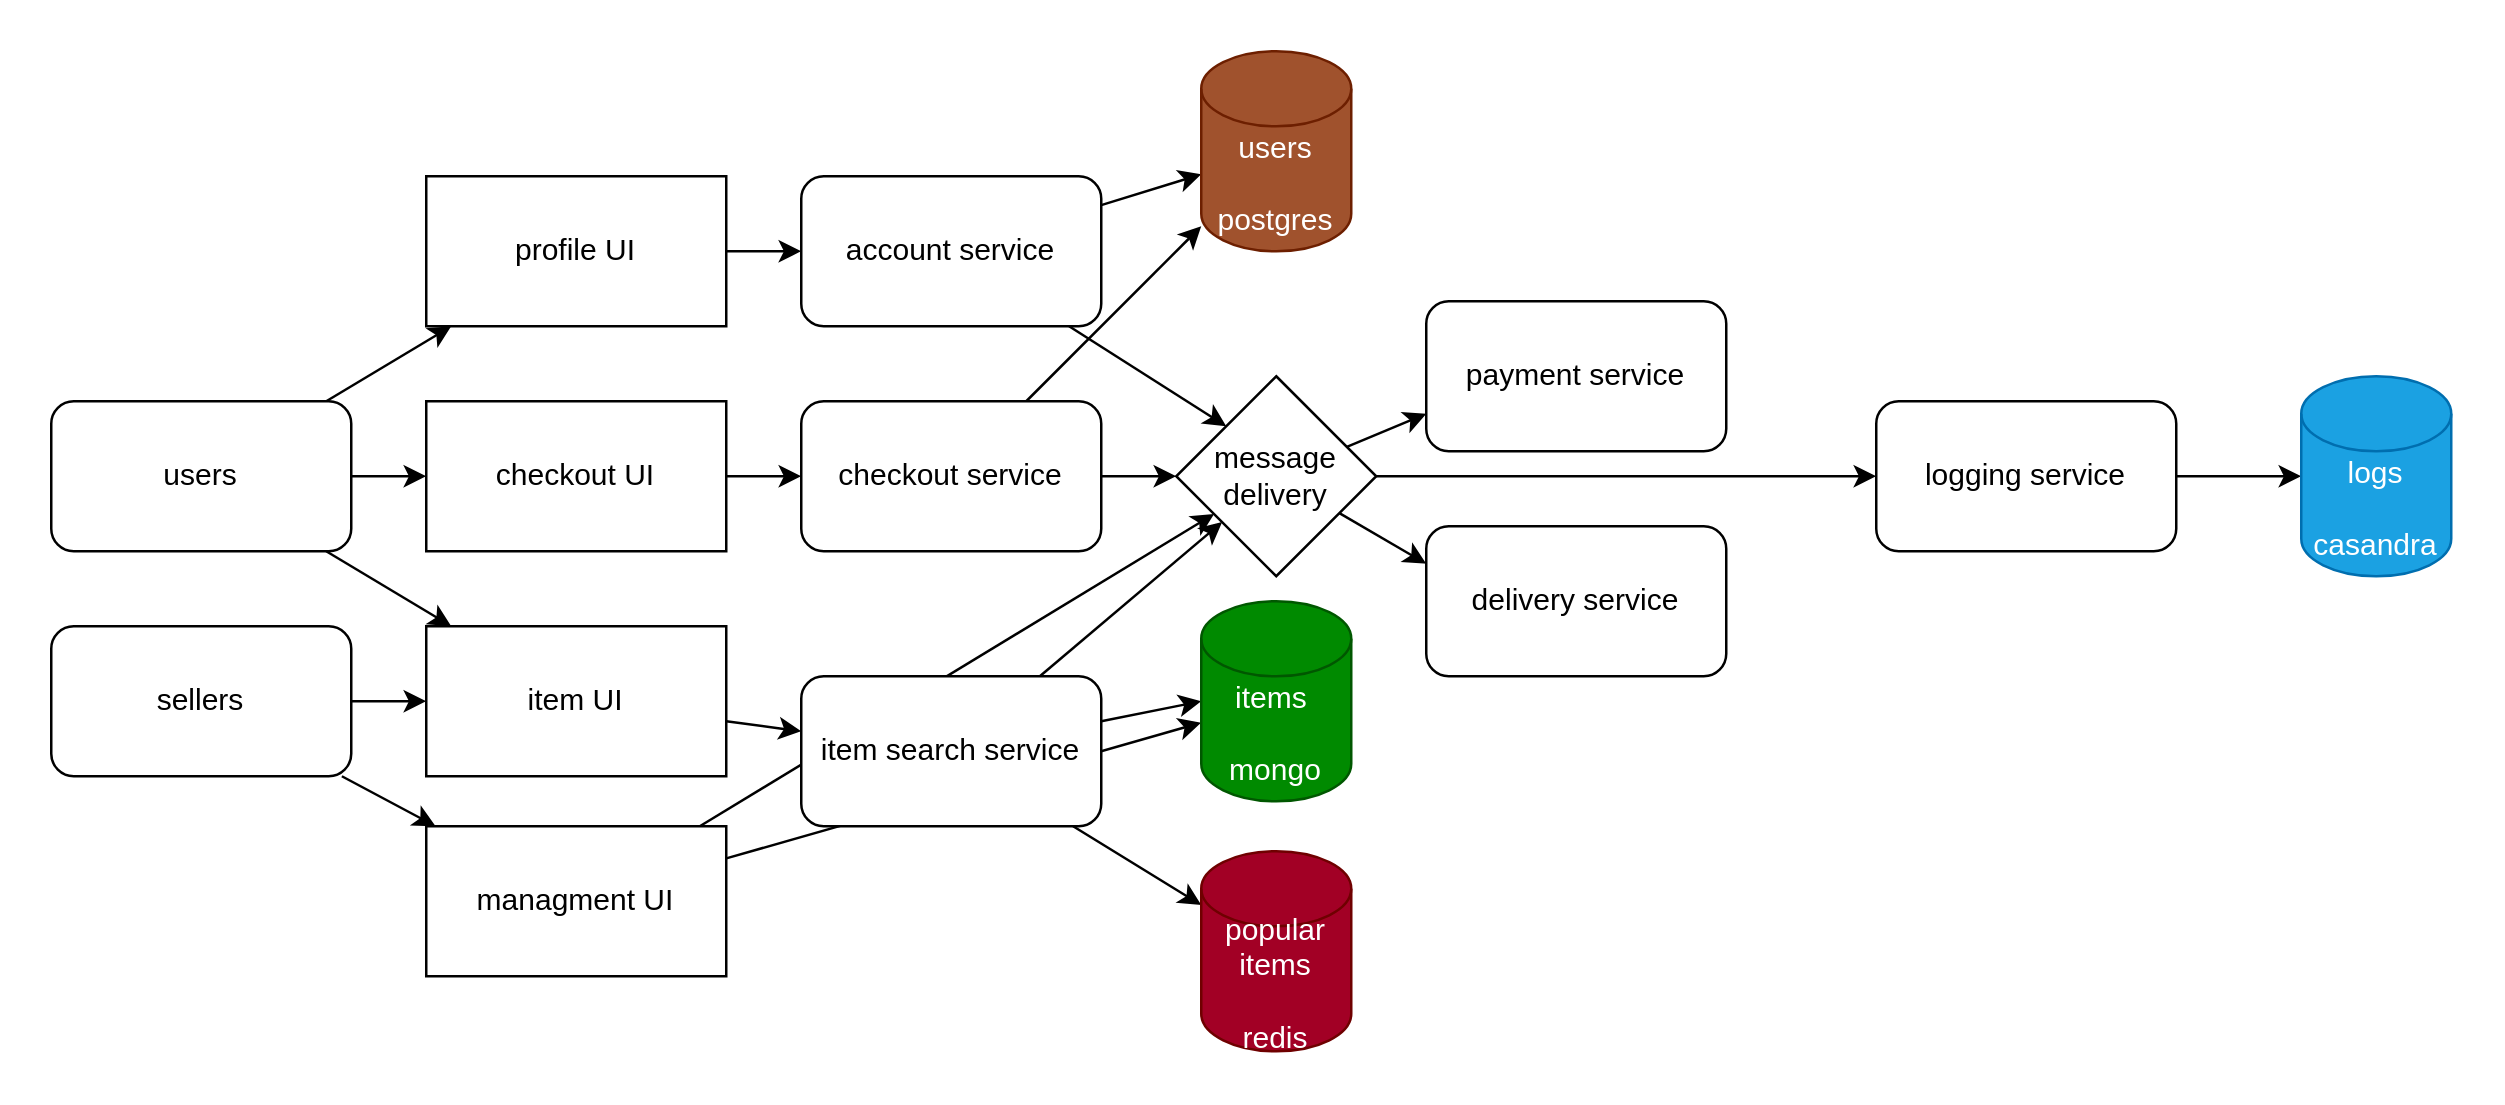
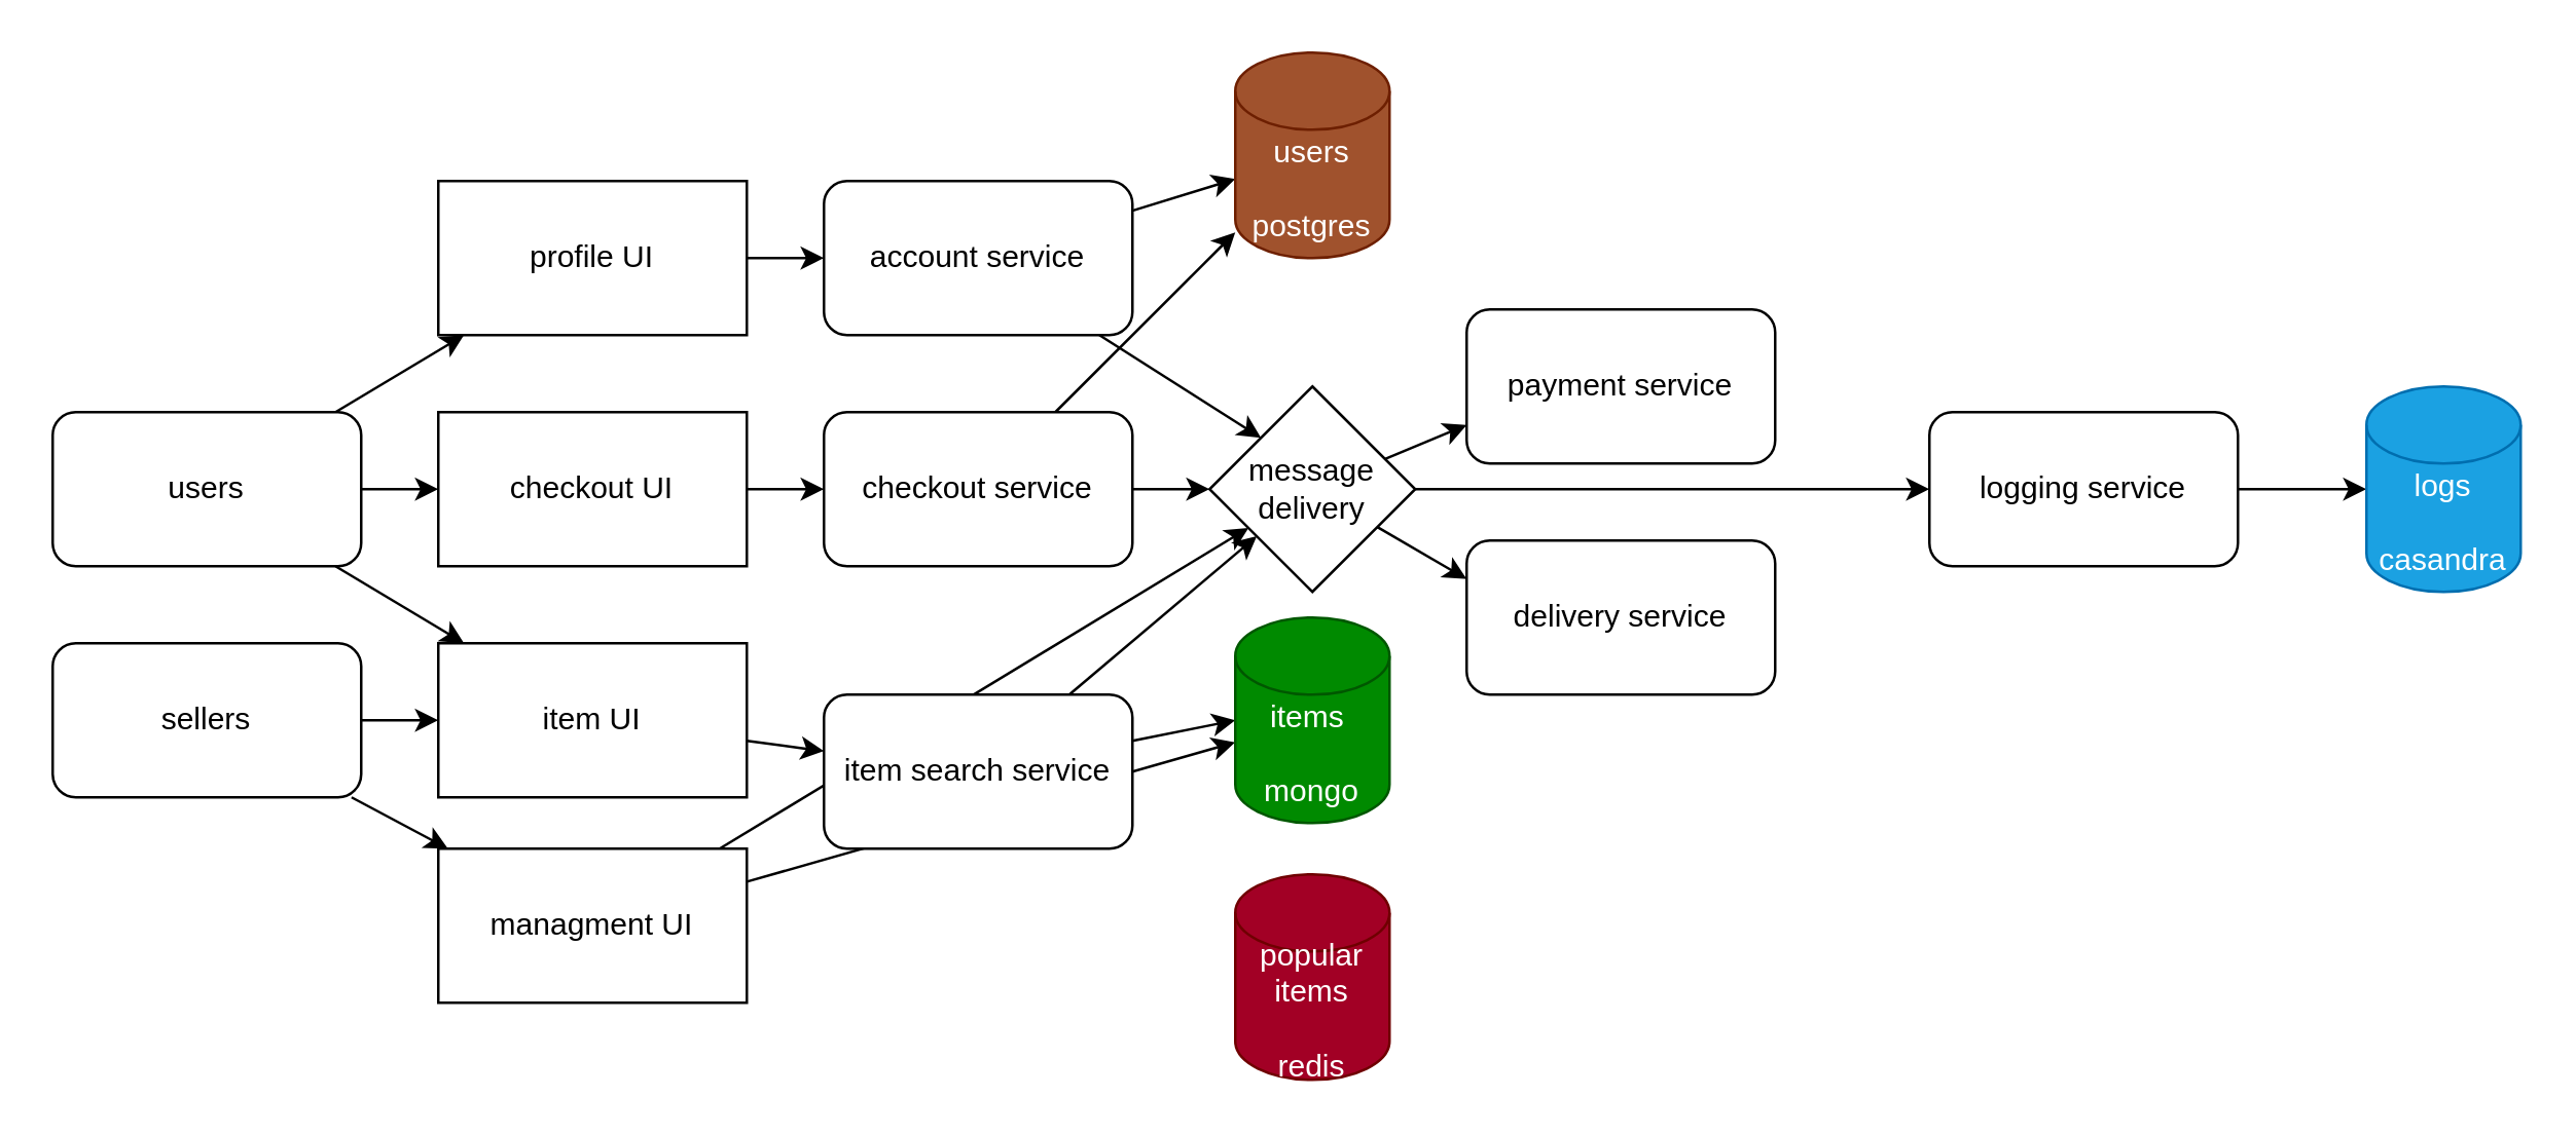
  <mxCell id="0" />
  <mxCell id="1" parent="0" />
  <mxCell id="2" value="" style="edgeStyle=none;html=1;" edge="1" parent="1" source="5" target="14"><mxGeometry relative="1" as="geometry" /></mxCell>
  <mxCell id="3" style="edgeStyle=none;html=1;" edge="1" parent="1" source="5" target="12"><mxGeometry relative="1" as="geometry" /></mxCell>
  <mxCell id="4" style="edgeStyle=none;html=1;" edge="1" parent="1" source="5" target="10"><mxGeometry relative="1" as="geometry" /></mxCell>
  <mxCell id="5" value="users" style="rounded=1;whiteSpace=wrap;html=1;" vertex="1" parent="1"><mxGeometry x="20" y="160" width="120" height="60" as="geometry" /></mxCell>
  <mxCell id="6" style="edgeStyle=none;html=1;" edge="1" parent="1" source="8" target="10"><mxGeometry relative="1" as="geometry" /></mxCell>
  <mxCell id="7" style="edgeStyle=none;html=1;" edge="1" parent="1" source="8" target="17"><mxGeometry relative="1" as="geometry" /></mxCell>
  <mxCell id="8" value="sellers" style="rounded=1;whiteSpace=wrap;html=1;" vertex="1" parent="1"><mxGeometry x="20" y="250" width="120" height="60" as="geometry" /></mxCell>
  <mxCell id="9" value="" style="edgeStyle=none;html=1;" edge="1" parent="1" source="10" target="29"><mxGeometry relative="1" as="geometry" /></mxCell>
  <mxCell id="10" value="item UI" style="rounded=0;whiteSpace=wrap;html=1;" vertex="1" parent="1"><mxGeometry x="170" y="250" width="120" height="60" as="geometry" /></mxCell>
  <mxCell id="11" value="" style="edgeStyle=none;html=1;" edge="1" parent="1" source="12" target="23"><mxGeometry relative="1" as="geometry" /></mxCell>
  <mxCell id="12" value="profile UI" style="rounded=0;whiteSpace=wrap;html=1;" vertex="1" parent="1"><mxGeometry x="170" y="70" width="120" height="60" as="geometry" /></mxCell>
  <mxCell id="13" value="" style="edgeStyle=none;html=1;" edge="1" parent="1" source="14" target="20"><mxGeometry relative="1" as="geometry" /></mxCell>
  <mxCell id="14" value="checkout UI" style="rounded=0;whiteSpace=wrap;html=1;" vertex="1" parent="1"><mxGeometry x="170" y="160" width="120" height="60" as="geometry" /></mxCell>
  <mxCell id="15" style="edgeStyle=none;html=1;" edge="1" parent="1" source="17" target="33"><mxGeometry relative="1" as="geometry" /></mxCell>
  <mxCell id="16" style="edgeStyle=none;html=1;" edge="1" parent="1" source="17" target="38"><mxGeometry relative="1" as="geometry" /></mxCell>
  <mxCell id="17" value="managment UI" style="rounded=0;whiteSpace=wrap;html=1;" vertex="1" parent="1"><mxGeometry x="170" y="330" width="120" height="60" as="geometry" /></mxCell>
  <mxCell id="18" value="" style="edgeStyle=none;html=1;" edge="1" parent="1" source="20" target="33"><mxGeometry relative="1" as="geometry" /></mxCell>
  <mxCell id="19" style="edgeStyle=none;html=1;" edge="1" parent="1" source="20" target="37"><mxGeometry relative="1" as="geometry" /></mxCell>
  <mxCell id="20" value="checkout service" style="rounded=1;whiteSpace=wrap;html=1;" vertex="1" parent="1"><mxGeometry x="320" y="160" width="120" height="60" as="geometry" /></mxCell>
  <mxCell id="21" style="edgeStyle=none;html=1;entryX=0;entryY=0;entryDx=0;entryDy=0;" edge="1" parent="1" source="23" target="33"><mxGeometry relative="1" as="geometry" /></mxCell>
  <mxCell id="22" style="edgeStyle=none;html=1;" edge="1" parent="1" source="23" target="37"><mxGeometry relative="1" as="geometry" /></mxCell>
  <mxCell id="23" value="account service" style="rounded=1;whiteSpace=wrap;html=1;" vertex="1" parent="1"><mxGeometry x="320" y="70" width="120" height="60" as="geometry" /></mxCell>
  <mxCell id="24" value="payment service" style="rounded=1;whiteSpace=wrap;html=1;" vertex="1" parent="1"><mxGeometry x="570" y="120" width="120" height="60" as="geometry" /></mxCell>
  <mxCell id="25" value="delivery service" style="rounded=1;whiteSpace=wrap;html=1;" vertex="1" parent="1"><mxGeometry x="570" y="210" width="120" height="60" as="geometry" /></mxCell>
  <mxCell id="26" style="edgeStyle=none;html=1;" edge="1" parent="1" source="29" target="33"><mxGeometry relative="1" as="geometry" /></mxCell>
  <mxCell id="27" style="edgeStyle=none;html=1;entryX=0;entryY=0.5;entryDx=0;entryDy=0;entryPerimeter=0;" edge="1" parent="1" source="29" target="38"><mxGeometry relative="1" as="geometry" /></mxCell>
- <mxCell id="28" style="edgeStyle=none;html=1;" edge="1" parent="1" source="29" target="39"><mxGeometry relative="1" as="geometry" /></mxCell>
  <mxCell id="29" value="item search service" style="rounded=1;whiteSpace=wrap;html=1;" vertex="1" parent="1"><mxGeometry x="320" y="270" width="120" height="60" as="geometry" /></mxCell>
  <mxCell id="30" style="edgeStyle=none;html=1;entryX=0;entryY=0.75;entryDx=0;entryDy=0;" edge="1" parent="1" source="33" target="24"><mxGeometry relative="1" as="geometry" /></mxCell>
  <mxCell id="31" style="edgeStyle=none;html=1;entryX=0;entryY=0.25;entryDx=0;entryDy=0;" edge="1" parent="1" source="33" target="25"><mxGeometry relative="1" as="geometry" /></mxCell>
  <mxCell id="32" style="edgeStyle=none;html=1;" edge="1" parent="1" source="33" target="35"><mxGeometry relative="1" as="geometry" /></mxCell>
  <mxCell id="33" value="message delivery" style="rhombus;whiteSpace=wrap;html=1;" vertex="1" parent="1"><mxGeometry x="470" y="150" width="80" height="80" as="geometry" /></mxCell>
  <mxCell id="34" value="" style="edgeStyle=none;html=1;" edge="1" parent="1" source="35" target="36"><mxGeometry relative="1" as="geometry" /></mxCell>
  <mxCell id="35" value="logging service" style="rounded=1;whiteSpace=wrap;html=1;" vertex="1" parent="1"><mxGeometry x="750" y="160" width="120" height="60" as="geometry" /></mxCell>
  <mxCell id="36" value="logs&lt;br&gt;&lt;br&gt;casandra" style="shape=cylinder3;whiteSpace=wrap;html=1;boundedLbl=1;backgroundOutline=1;size=15;fillColor=#1ba1e2;fontColor=#ffffff;strokeColor=#006EAF;" vertex="1" parent="1"><mxGeometry x="920" y="150" width="60" height="80" as="geometry" /></mxCell>
  <mxCell id="37" value="users&lt;br&gt;&lt;br&gt;postgres" style="shape=cylinder3;whiteSpace=wrap;html=1;boundedLbl=1;backgroundOutline=1;size=15;fillColor=#a0522d;fontColor=#ffffff;strokeColor=#6D1F00;" vertex="1" parent="1"><mxGeometry x="480" y="20" width="60" height="80" as="geometry" /></mxCell>
  <mxCell id="38" value="items&amp;nbsp;&lt;br&gt;&lt;br&gt;mongo" style="shape=cylinder3;whiteSpace=wrap;html=1;boundedLbl=1;backgroundOutline=1;size=15;fillColor=#008a00;fontColor=#ffffff;strokeColor=#005700;" vertex="1" parent="1"><mxGeometry x="480" y="240" width="60" height="80" as="geometry" /></mxCell>
  <mxCell id="39" value="popular items&lt;br&gt;&lt;br&gt;redis" style="shape=cylinder3;whiteSpace=wrap;html=1;boundedLbl=1;backgroundOutline=1;size=15;fillColor=#a20025;fontColor=#ffffff;strokeColor=#6F0000;" vertex="1" parent="1"><mxGeometry x="480" y="340" width="60" height="80" as="geometry" /></mxCell>
